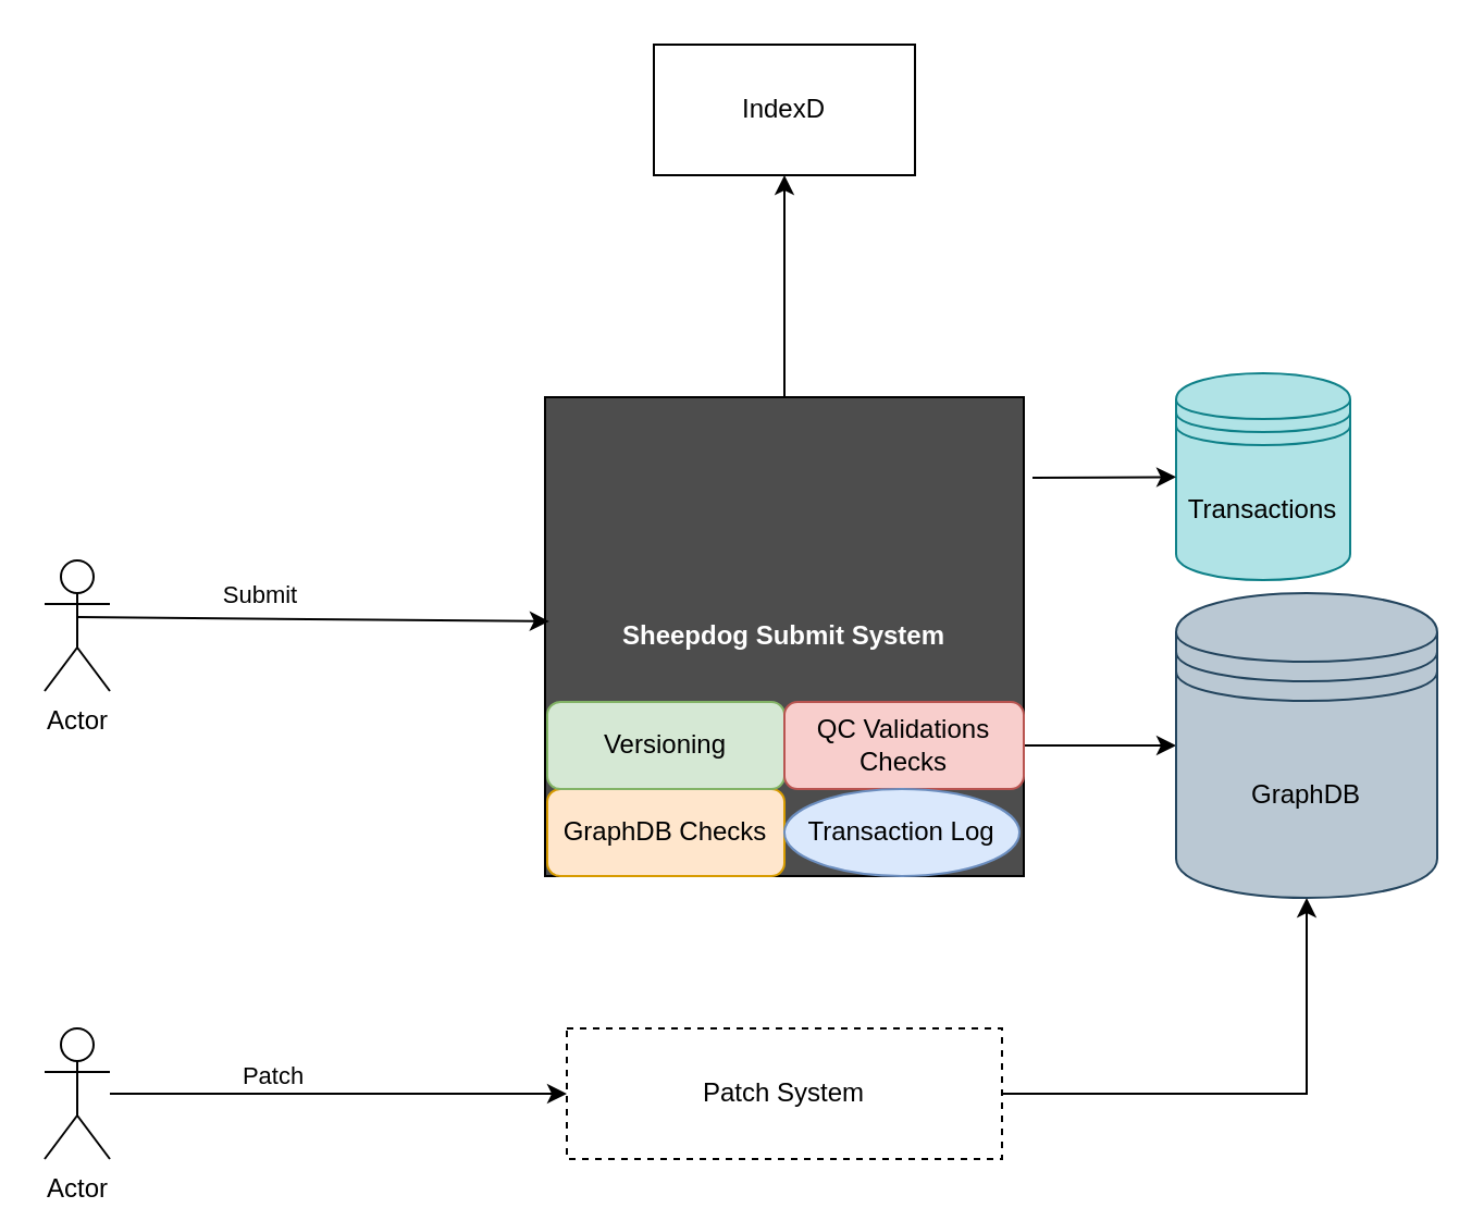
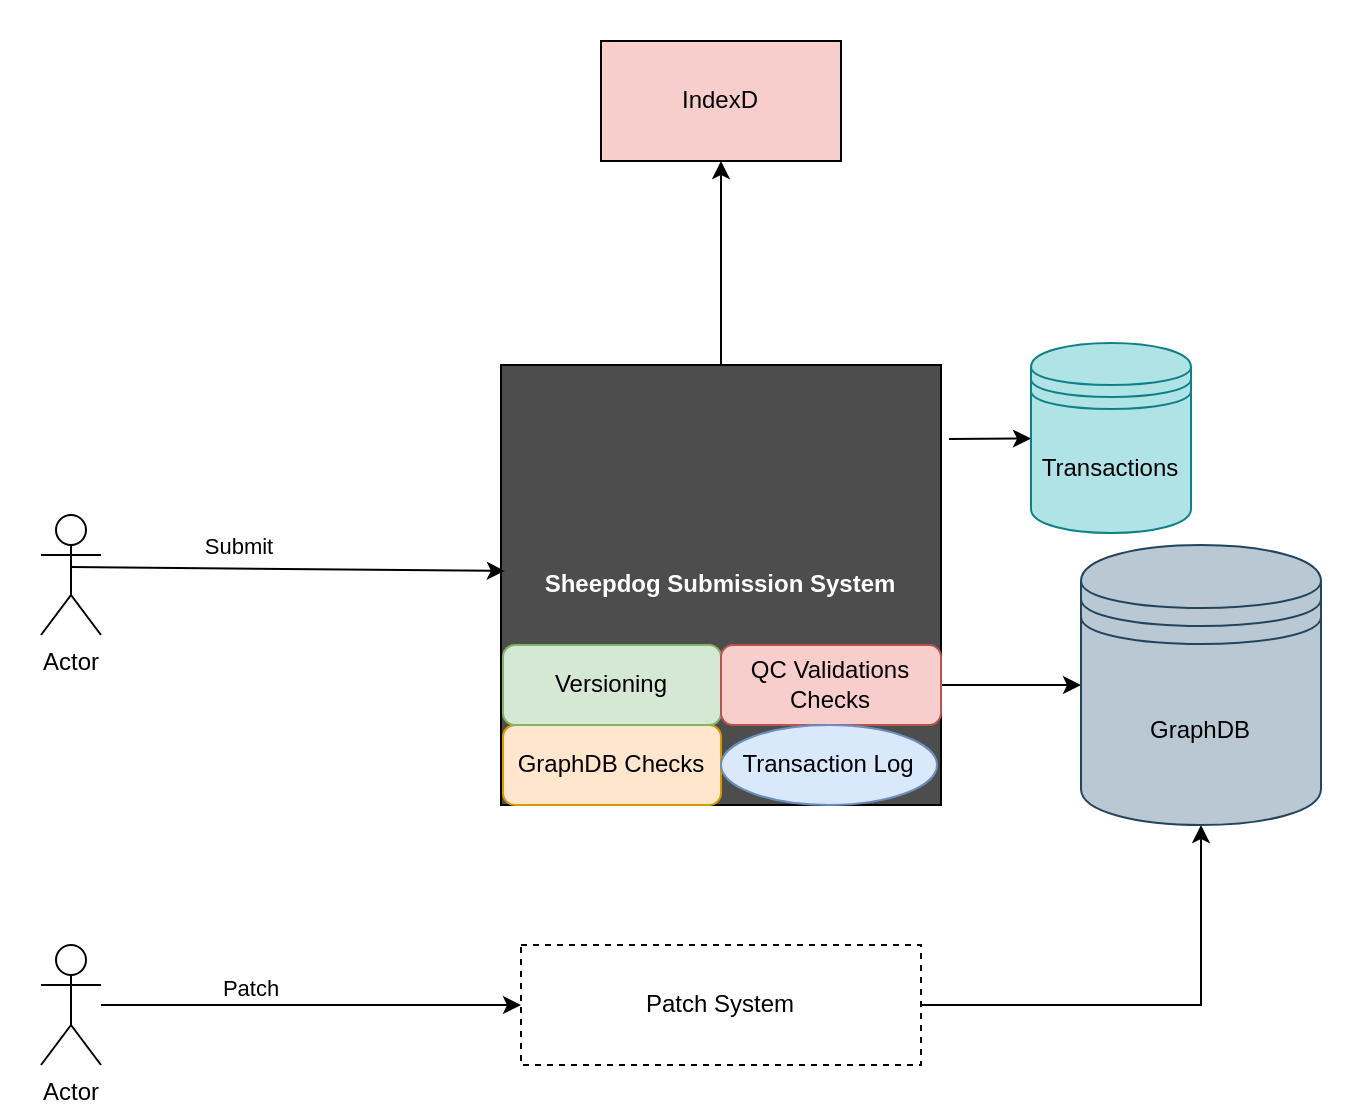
  <mxCell id="0" />
  <mxCell id="1" parent="0" />
  <mxCell id="2" value="" style="edgeStyle=orthogonalEdgeStyle;rounded=0;orthogonalLoop=1;jettySize=auto;html=1;" edge="1" parent="1" source="4" target="13"><mxGeometry relative="1" as="geometry" /></mxCell>
  <mxCell id="3" style="edgeStyle=orthogonalEdgeStyle;rounded=0;orthogonalLoop=1;jettySize=auto;html=1;entryX=0;entryY=0.5;entryDx=0;entryDy=0;" edge="1" parent="1" source="4" target="14"><mxGeometry relative="1" as="geometry"><Array as="points"><mxPoint x="500" y="342" /><mxPoint x="500" y="342" /></Array></mxGeometry></mxCell>
- <mxCell id="4" value="&lt;font color=&quot;#ffffff&quot;&gt;&lt;b&gt;Sheepdog Submit System&lt;/b&gt;&lt;/font&gt;" style="whiteSpace=wrap;html=1;aspect=fixed;fillColor=#4D4D4D;" vertex="1" parent="1"><mxGeometry x="250" y="182" width="220" height="220" as="geometry" /></mxCell>
+ <mxCell id="4" value="&lt;font color=&quot;#ffffff&quot;&gt;&lt;b&gt;Sheepdog Submission System&lt;/b&gt;&lt;/font&gt;" style="whiteSpace=wrap;html=1;aspect=fixed;fillColor=#4D4D4D;" vertex="1" parent="1"><mxGeometry x="250" y="182" width="220" height="220" as="geometry" /></mxCell>
  <mxCell id="5" value="Actor" style="shape=umlActor;verticalLabelPosition=bottom;verticalAlign=top;html=1;outlineConnect=0;" vertex="1" parent="1"><mxGeometry x="20" y="257" width="30" height="60" as="geometry" /></mxCell>
  <mxCell id="6" value="" style="endArrow=classic;html=1;rounded=0;entryX=-0.018;entryY=0.541;entryDx=0;entryDy=0;entryPerimeter=0;" edge="1" parent="1"><mxGeometry width="50" height="50" relative="1" as="geometry"><mxPoint x="35" y="283" as="sourcePoint" /><mxPoint x="251.94" y="284.97" as="targetPoint" /></mxGeometry></mxCell>
  <mxCell id="7" value="Submit" style="edgeLabel;html=1;align=center;verticalAlign=middle;resizable=0;points=[];" vertex="1" connectable="0" parent="6"><mxGeometry x="-0.226" y="-1" relative="1" as="geometry"><mxPoint y="-12" as="offset" /></mxGeometry></mxCell>
  <mxCell id="8" style="edgeStyle=orthogonalEdgeStyle;rounded=0;orthogonalLoop=1;jettySize=auto;html=1;" edge="1" parent="1" source="9" target="14"><mxGeometry relative="1" as="geometry" /></mxCell>
  <mxCell id="9" value="Patch System" style="rounded=0;whiteSpace=wrap;html=1;dashed=1;" vertex="1" parent="1"><mxGeometry x="260" y="472" width="200" height="60" as="geometry" /></mxCell>
  <mxCell id="10" style="edgeStyle=orthogonalEdgeStyle;rounded=0;orthogonalLoop=1;jettySize=auto;html=1;entryX=0;entryY=0.5;entryDx=0;entryDy=0;" edge="1" parent="1" source="12" target="9"><mxGeometry relative="1" as="geometry" /></mxCell>
  <mxCell id="11" value="Patch" style="edgeLabel;html=1;align=center;verticalAlign=middle;resizable=0;points=[];" vertex="1" connectable="0" parent="10"><mxGeometry x="-0.3" y="-2" relative="1" as="geometry"><mxPoint y="-11" as="offset" /></mxGeometry></mxCell>
  <mxCell id="12" value="Actor" style="shape=umlActor;verticalLabelPosition=bottom;verticalAlign=top;html=1;outlineConnect=0;" vertex="1" parent="1"><mxGeometry x="20" y="472" width="30" height="60" as="geometry" /></mxCell>
- <mxCell id="13" value="IndexD" style="whiteSpace=wrap;html=1;" vertex="1" parent="1"><mxGeometry x="300" y="20" width="120" height="60" as="geometry" /></mxCell>
+ <mxCell id="13" value="IndexD" style="whiteSpace=wrap;html=1;fillColor=#f8cecc;" vertex="1" parent="1"><mxGeometry x="300" y="20" width="120" height="60" as="geometry" /></mxCell>
  <mxCell id="14" value="GraphDB" style="shape=datastore;whiteSpace=wrap;html=1;fillColor=#bac8d3;strokeColor=#23445d;" vertex="1" parent="1"><mxGeometry x="540" y="272" width="120" height="140" as="geometry" /></mxCell>
- <mxCell id="15" value="Transactions" style="shape=datastore;whiteSpace=wrap;html=1;fillColor=#b0e3e6;strokeColor=#0e8088;" vertex="1" parent="1"><mxGeometry x="540" y="171" width="80" height="95" as="geometry" /></mxCell>
+ <mxCell id="15" value="Transactions" style="shape=datastore;whiteSpace=wrap;html=1;fillColor=#b0e3e6;strokeColor=#0e8088;" vertex="1" parent="1"><mxGeometry x="515" y="171" width="80" height="95" as="geometry" /></mxCell>
  <mxCell id="16" value="" style="endArrow=classic;html=1;rounded=0;exitX=1.03;exitY=0.085;exitDx=0;exitDy=0;exitPerimeter=0;" edge="1" parent="1" target="15"><mxGeometry width="50" height="50" relative="1" as="geometry"><mxPoint x="474" y="219" as="sourcePoint" /><mxPoint x="538" y="218.692" as="targetPoint" /></mxGeometry></mxCell>
  <mxCell id="17" value="GraphDB Checks" style="rounded=1;whiteSpace=wrap;html=1;fillColor=#ffe6cc;strokeColor=#d79b00;" vertex="1" parent="1"><mxGeometry x="251" y="362" width="109" height="40" as="geometry" /></mxCell>
  <mxCell id="18" value="Versioning" style="rounded=1;whiteSpace=wrap;html=1;fillColor=#d5e8d4;strokeColor=#82b366;" vertex="1" parent="1"><mxGeometry x="251" y="322" width="109" height="40" as="geometry" /></mxCell>
  <mxCell id="19" value="QC Validations Checks" style="rounded=1;whiteSpace=wrap;html=1;fillColor=#f8cecc;strokeColor=#b85450;" vertex="1" parent="1"><mxGeometry x="360" y="322" width="110" height="40" as="geometry" /></mxCell>
  <mxCell id="20" value="Transaction Log" style="ellipse;whiteSpace=wrap;html=1;fillColor=#dae8fc;strokeColor=#6c8ebf;" vertex="1" parent="1"><mxGeometry x="360" y="362" width="108" height="40" as="geometry" /></mxCell>
